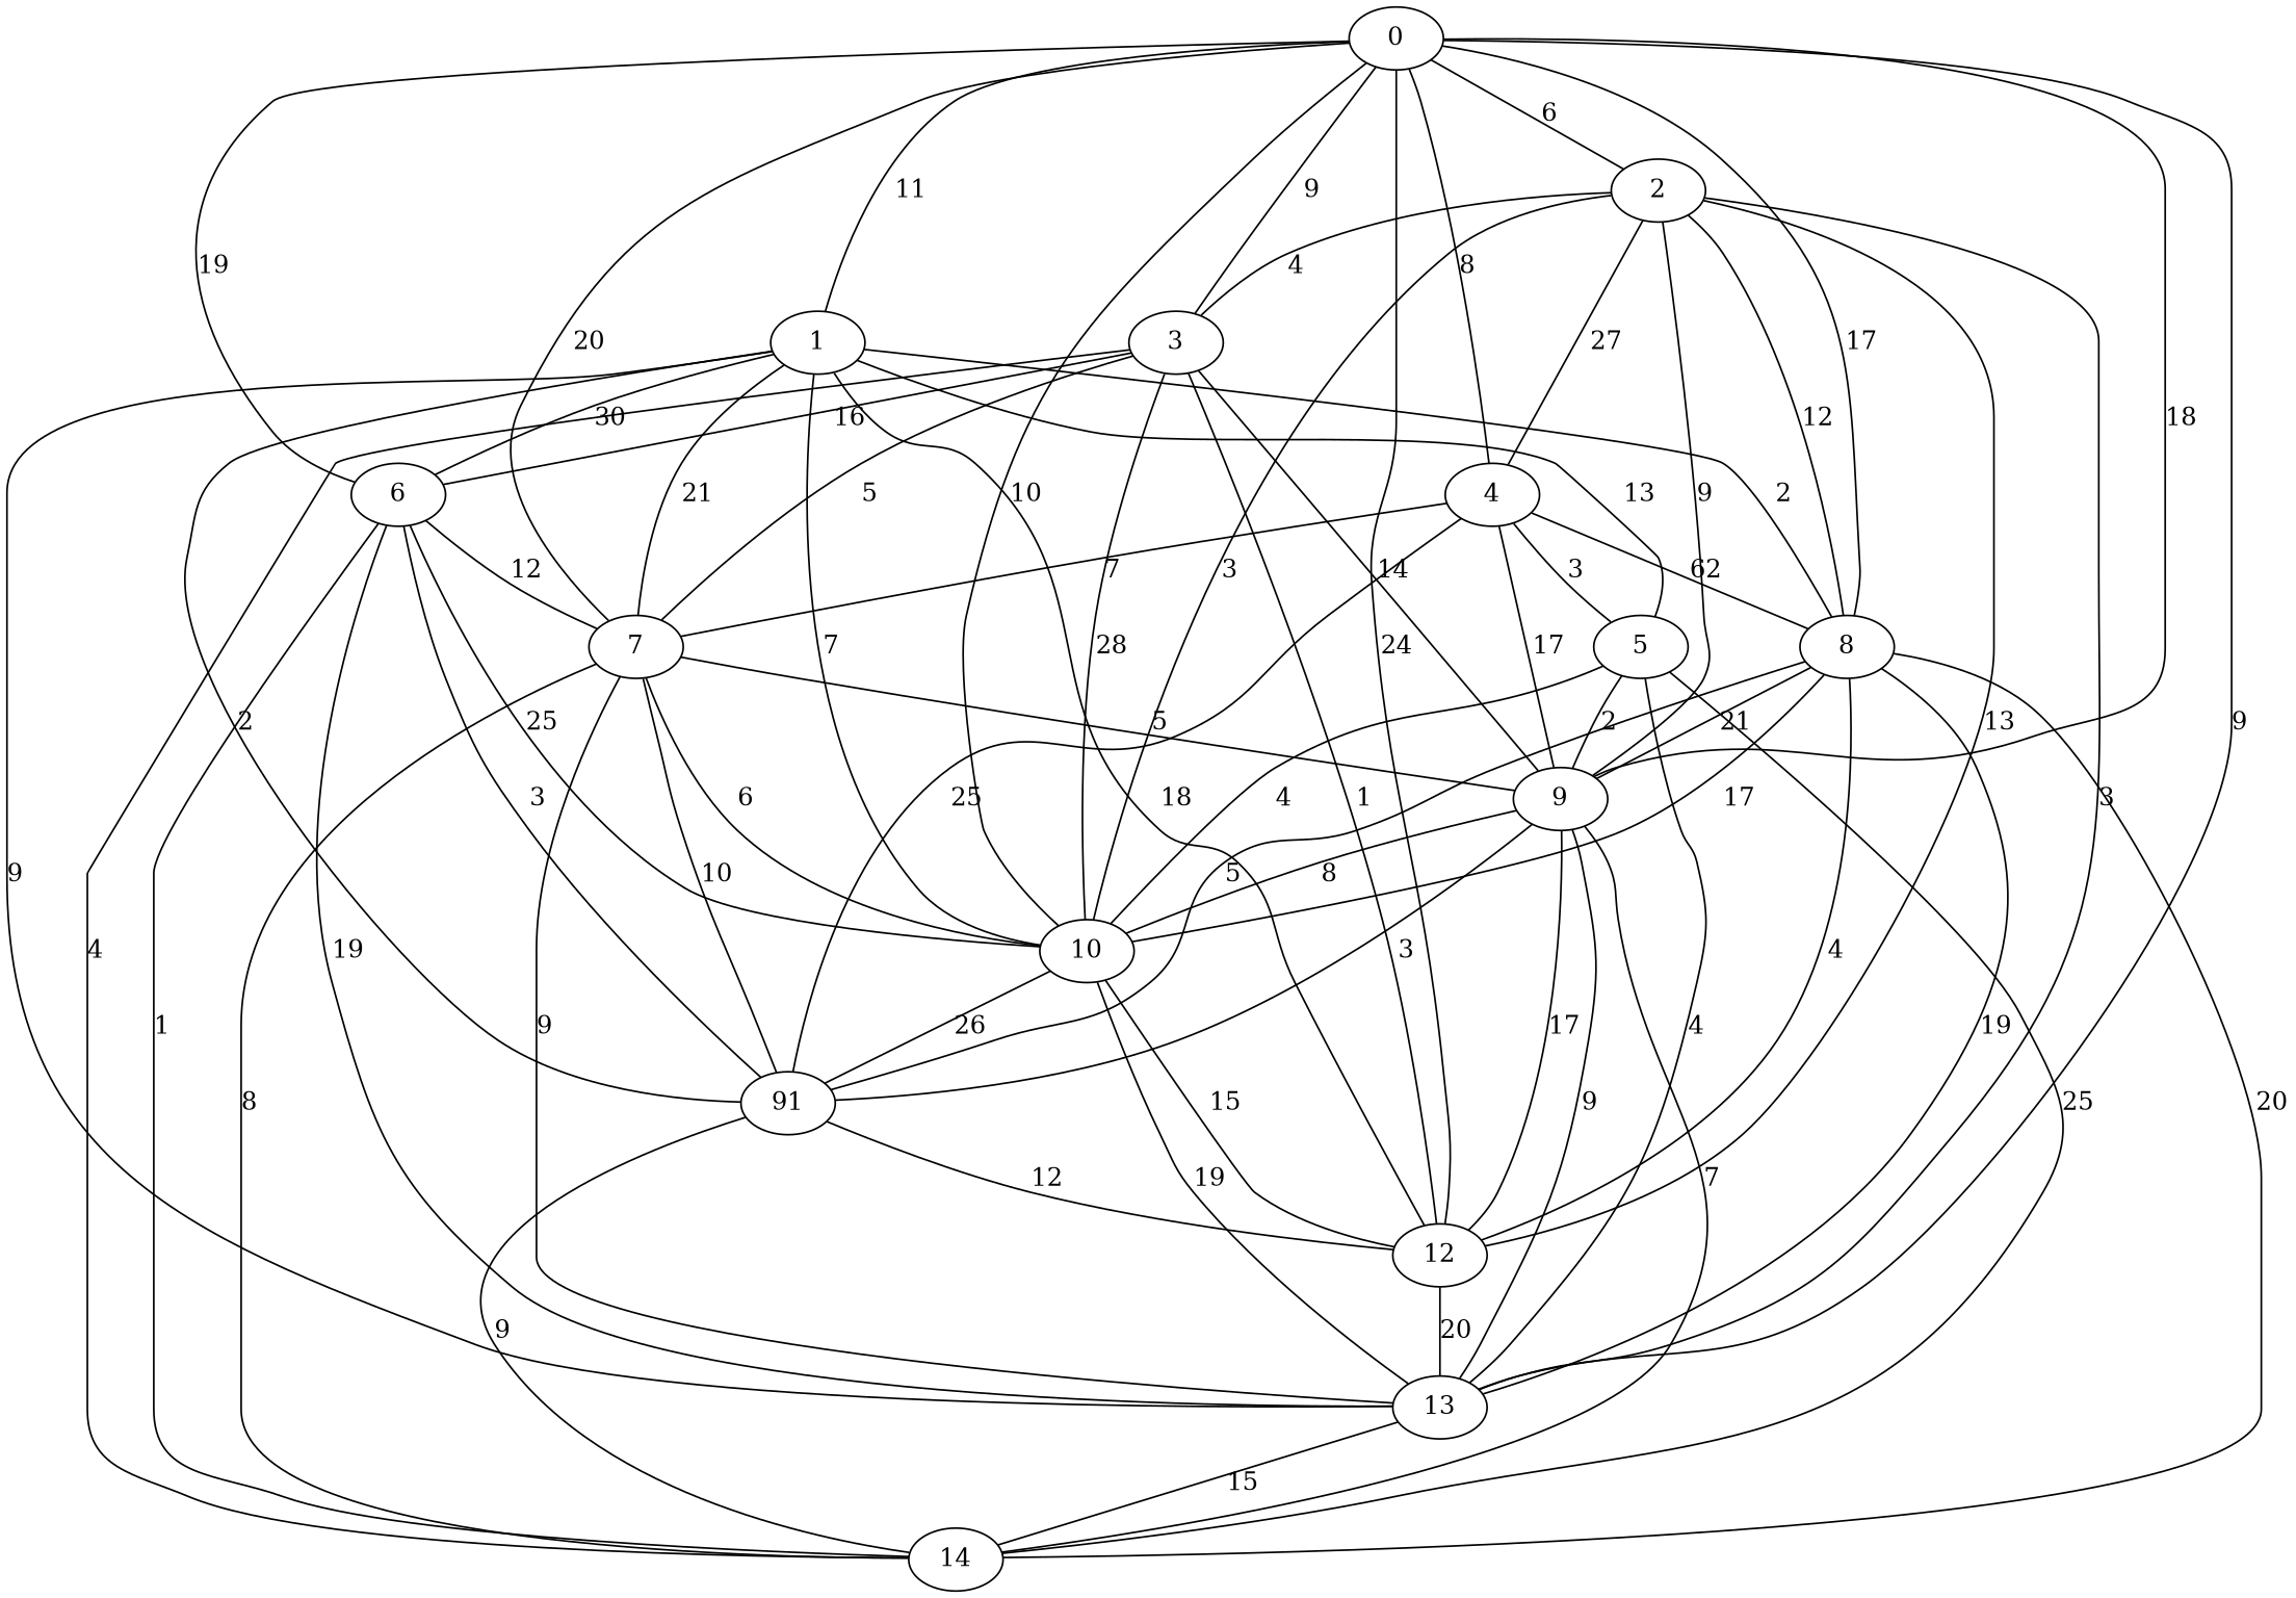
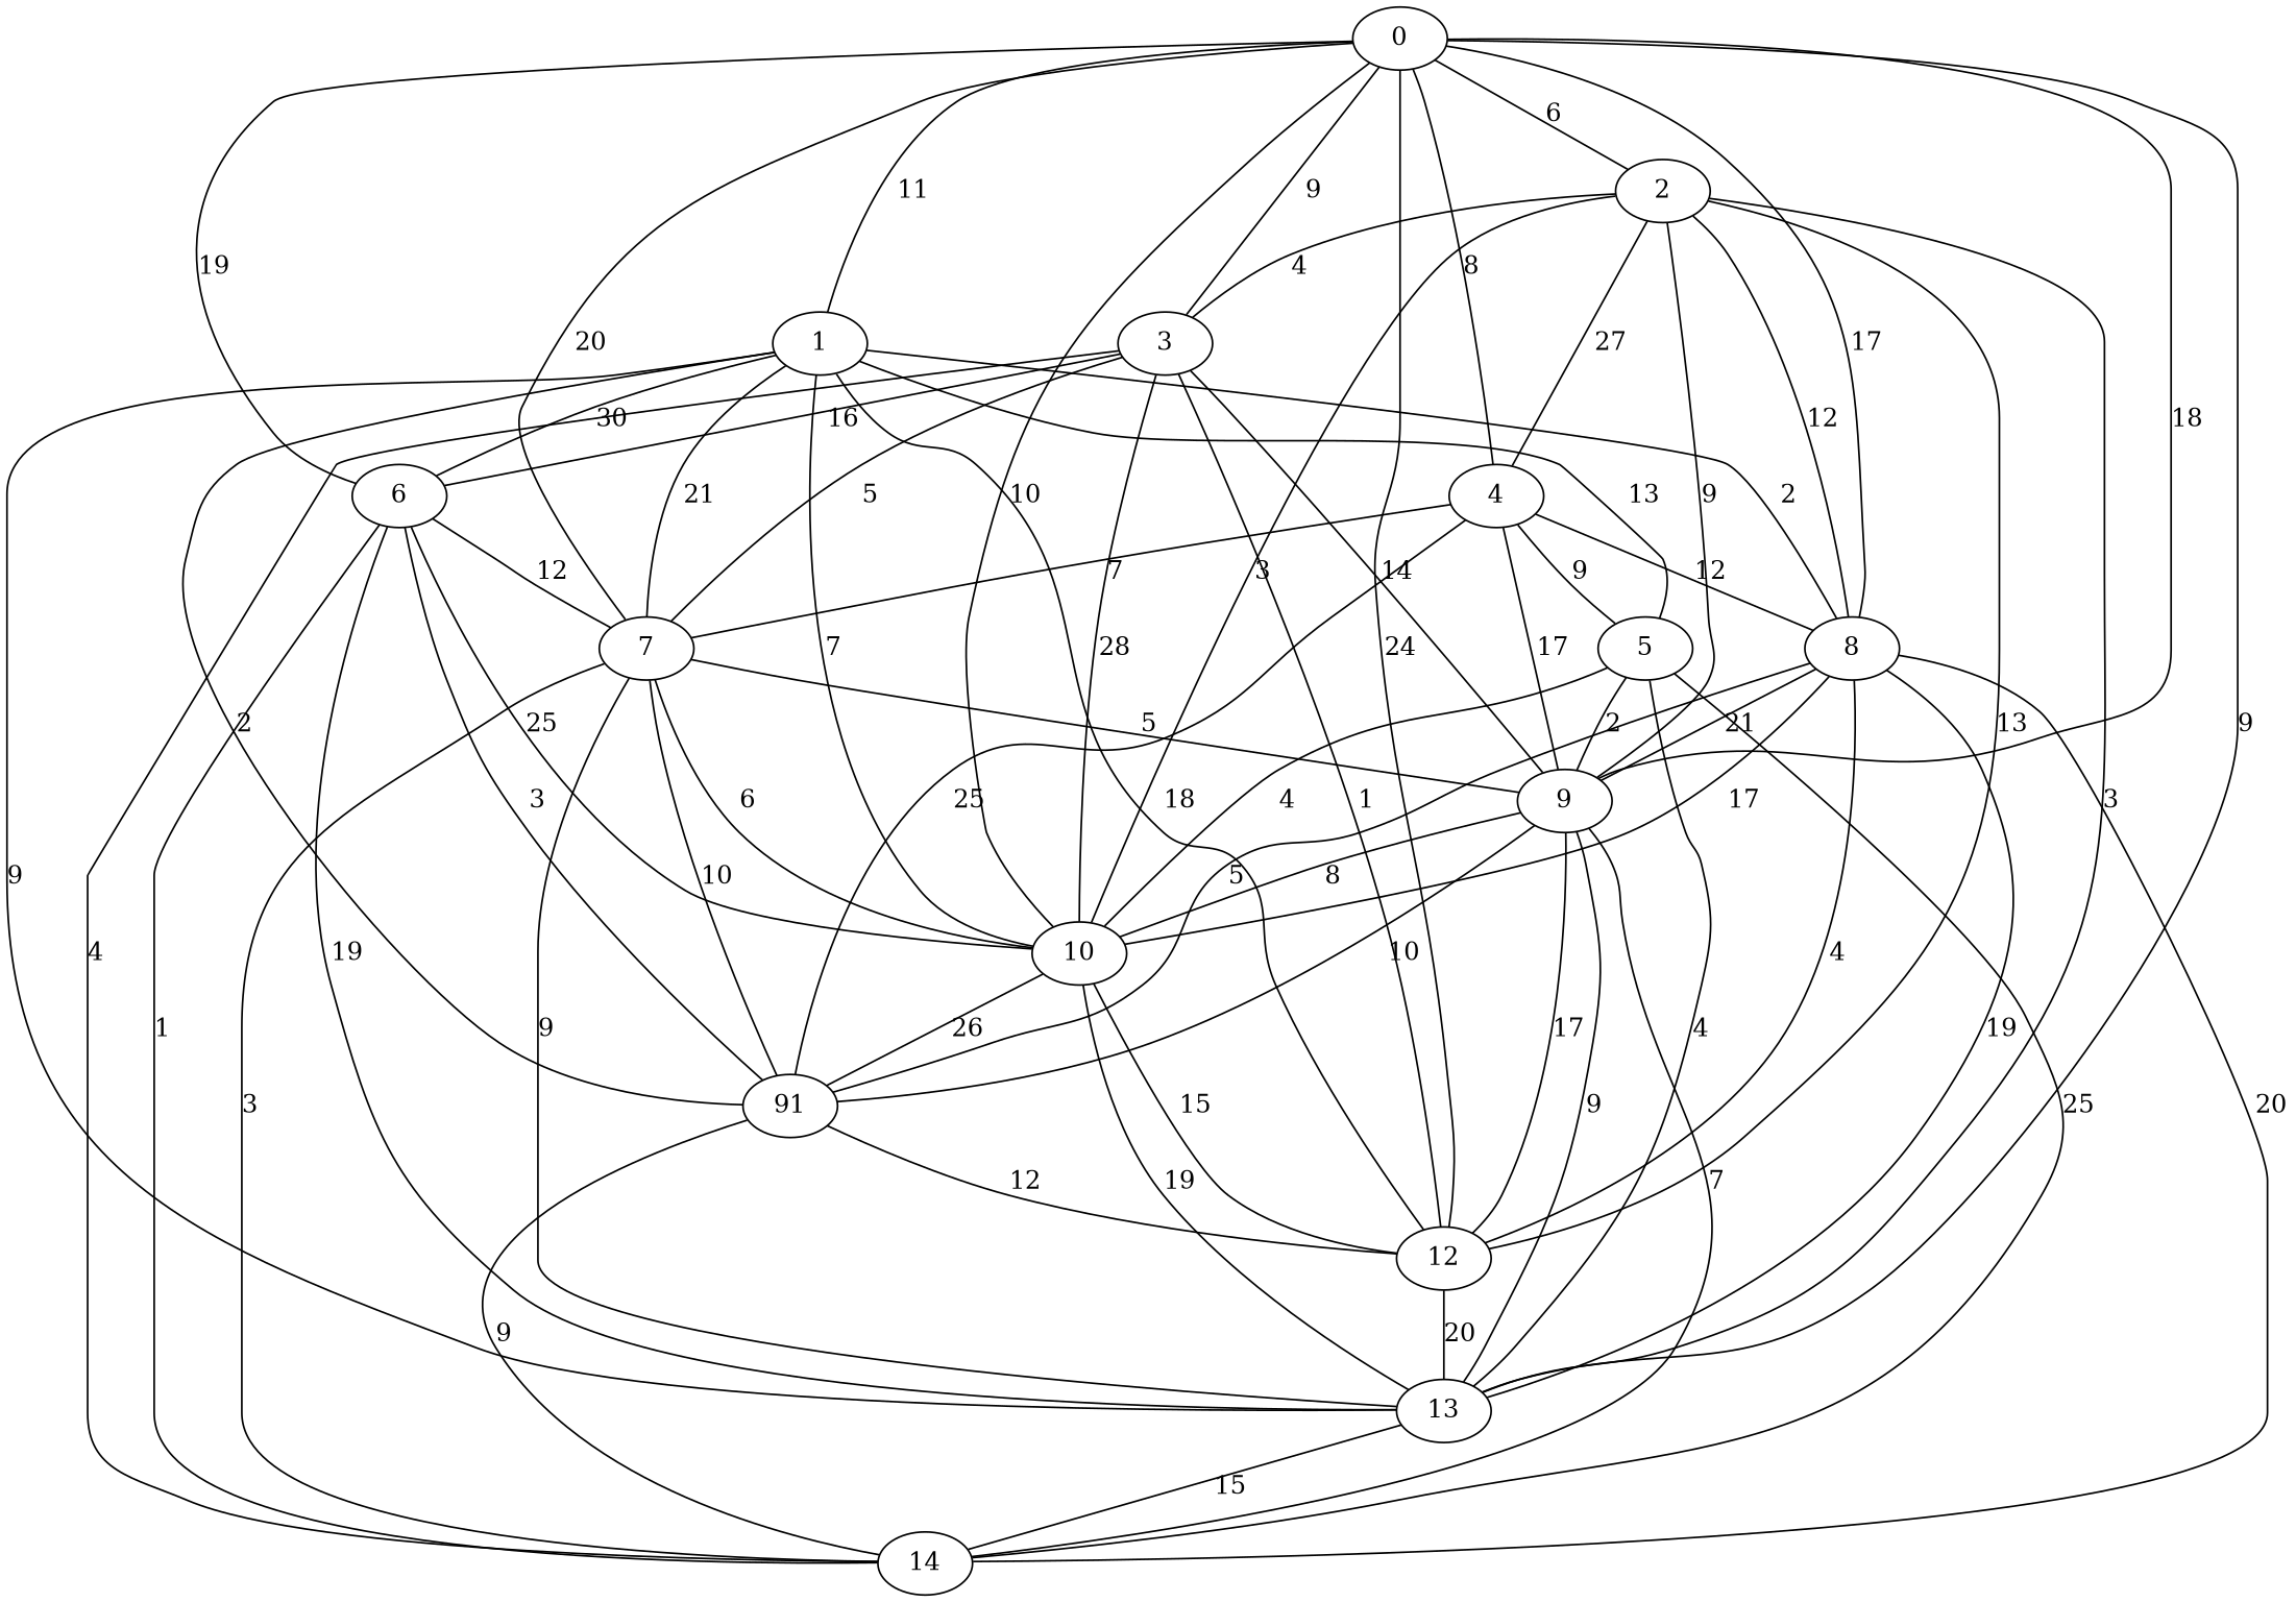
  graph {
    3
    12
    6
    14
    9
    10
    7
    13
    n9 [label=91]
    8
    1
    5
    2
    4
    0
    3 -- 12 [label=1]
    3 -- 6 [label=16]
    3 -- 14 [label=4]
    3 -- 9 [label=14]
    3 -- 10 [label=28]
    3 -- 7 [label=5]
    12 -- 13 [label=20]
    6 -- 14 [label=1]
    6 -- 10 [label=25]
    6 -- 7 [label=12]
    6 -- 13 [label=19]
    6 -- n9 [label=3]
    9 -- 12 [label=17]
    9 -- 14 [label=7]
    9 -- 10 [label=8]
    9 -- 13 [label=9]
-   9 -- n9 [label=3]
+   9 -- n9 [label=10]
    10 -- 12 [label=15]
    10 -- 13 [label=19]
    10 -- n9 [label=26]
-   7 -- 14 [label=8]
+   7 -- 14 [label=3]
    7 -- 9 [label=5]
    7 -- 10 [label=6]
    7 -- 13 [label=9]
    7 -- n9 [label=10]
    13 -- 14 [label=15]
    n9 -- 12 [label=12]
    n9 -- 14 [label=9]
    8 -- 12 [label=4]
    8 -- 14 [label=20]
    8 -- 9 [label=21]
    8 -- 10 [label=17]
    8 -- 13 [label=19]
    8 -- n9 [label=5]
    1 -- 12 [label=18]
    1 -- 6 [label=30]
    1 -- 10 [label=7]
    1 -- 7 [label=21]
    1 -- 13 [label=9]
    1 -- n9 [label=2]
    1 -- 8 [label=2]
    1 -- 5 [label=13]
    5 -- 14 [label=25]
    5 -- 9 [label=2]
    5 -- 10 [label=4]
    5 -- 13 [label=4]
    2 -- 3 [label=4]
    2 -- 12 [label=13]
    2 -- 9 [label=9]
    2 -- 10 [label=3]
    2 -- 13 [label=3]
    2 -- 8 [label=12]
    2 -- 4 [label=27]
    4 -- 9 [label=17]
    4 -- 7 [label=7]
    4 -- n9 [label=25]
-   4 -- 8 [label=62]
-   4 -- 5 [label=3]
+   4 -- 8 [label=12]
+   4 -- 5 [label=9]
    0 -- 3 [label=9]
    0 -- 12 [label=24]
    0 -- 6 [label=19]
    0 -- 9 [label=18]
    0 -- 10 [label=10]
    0 -- 7 [label=20]
    0 -- 13 [label=9]
    0 -- 8 [label=17]
    0 -- 1 [label=11]
    0 -- 2 [label=6]
    0 -- 4 [label=8]
  }
